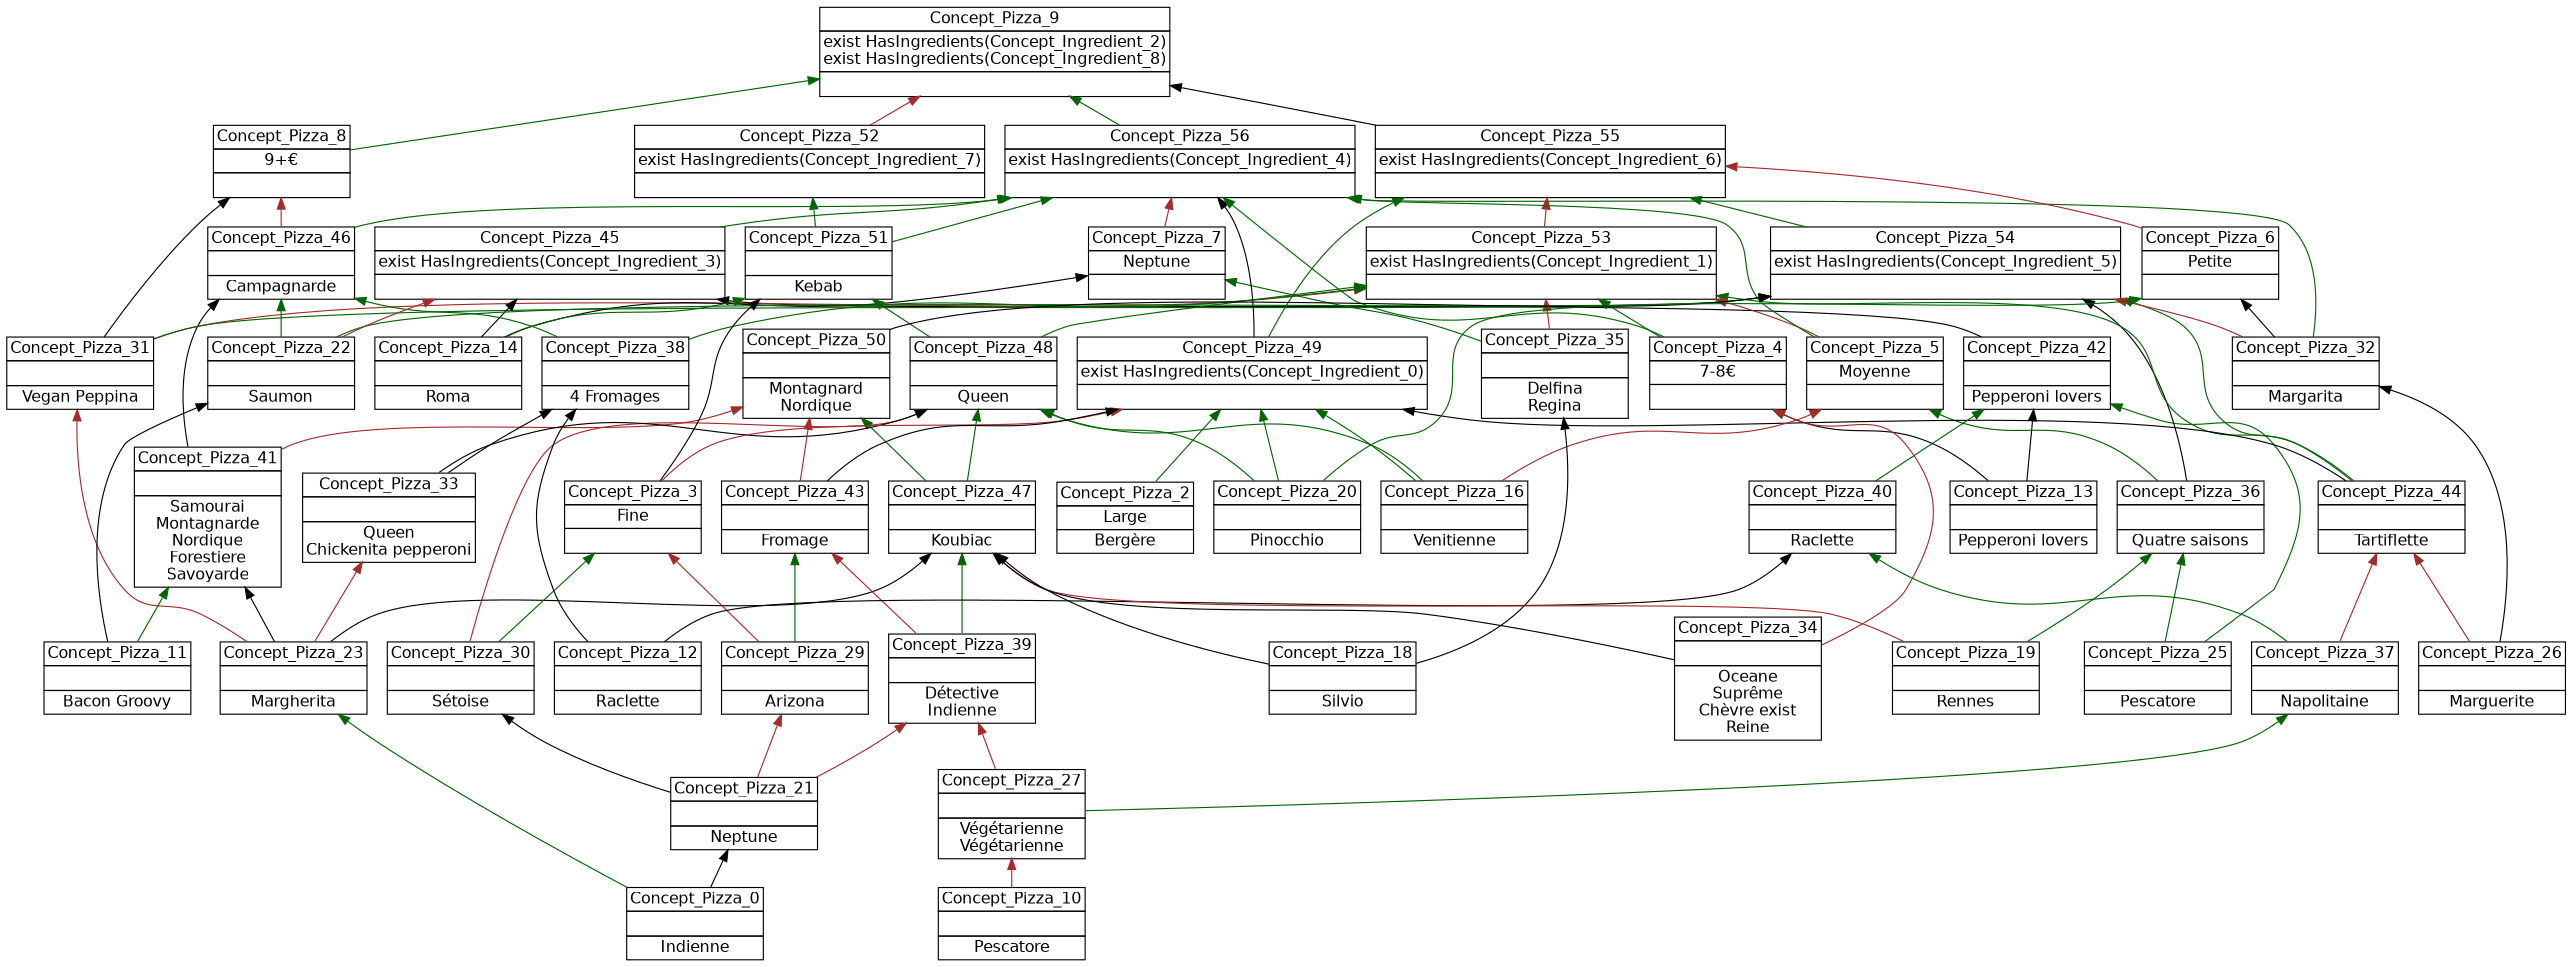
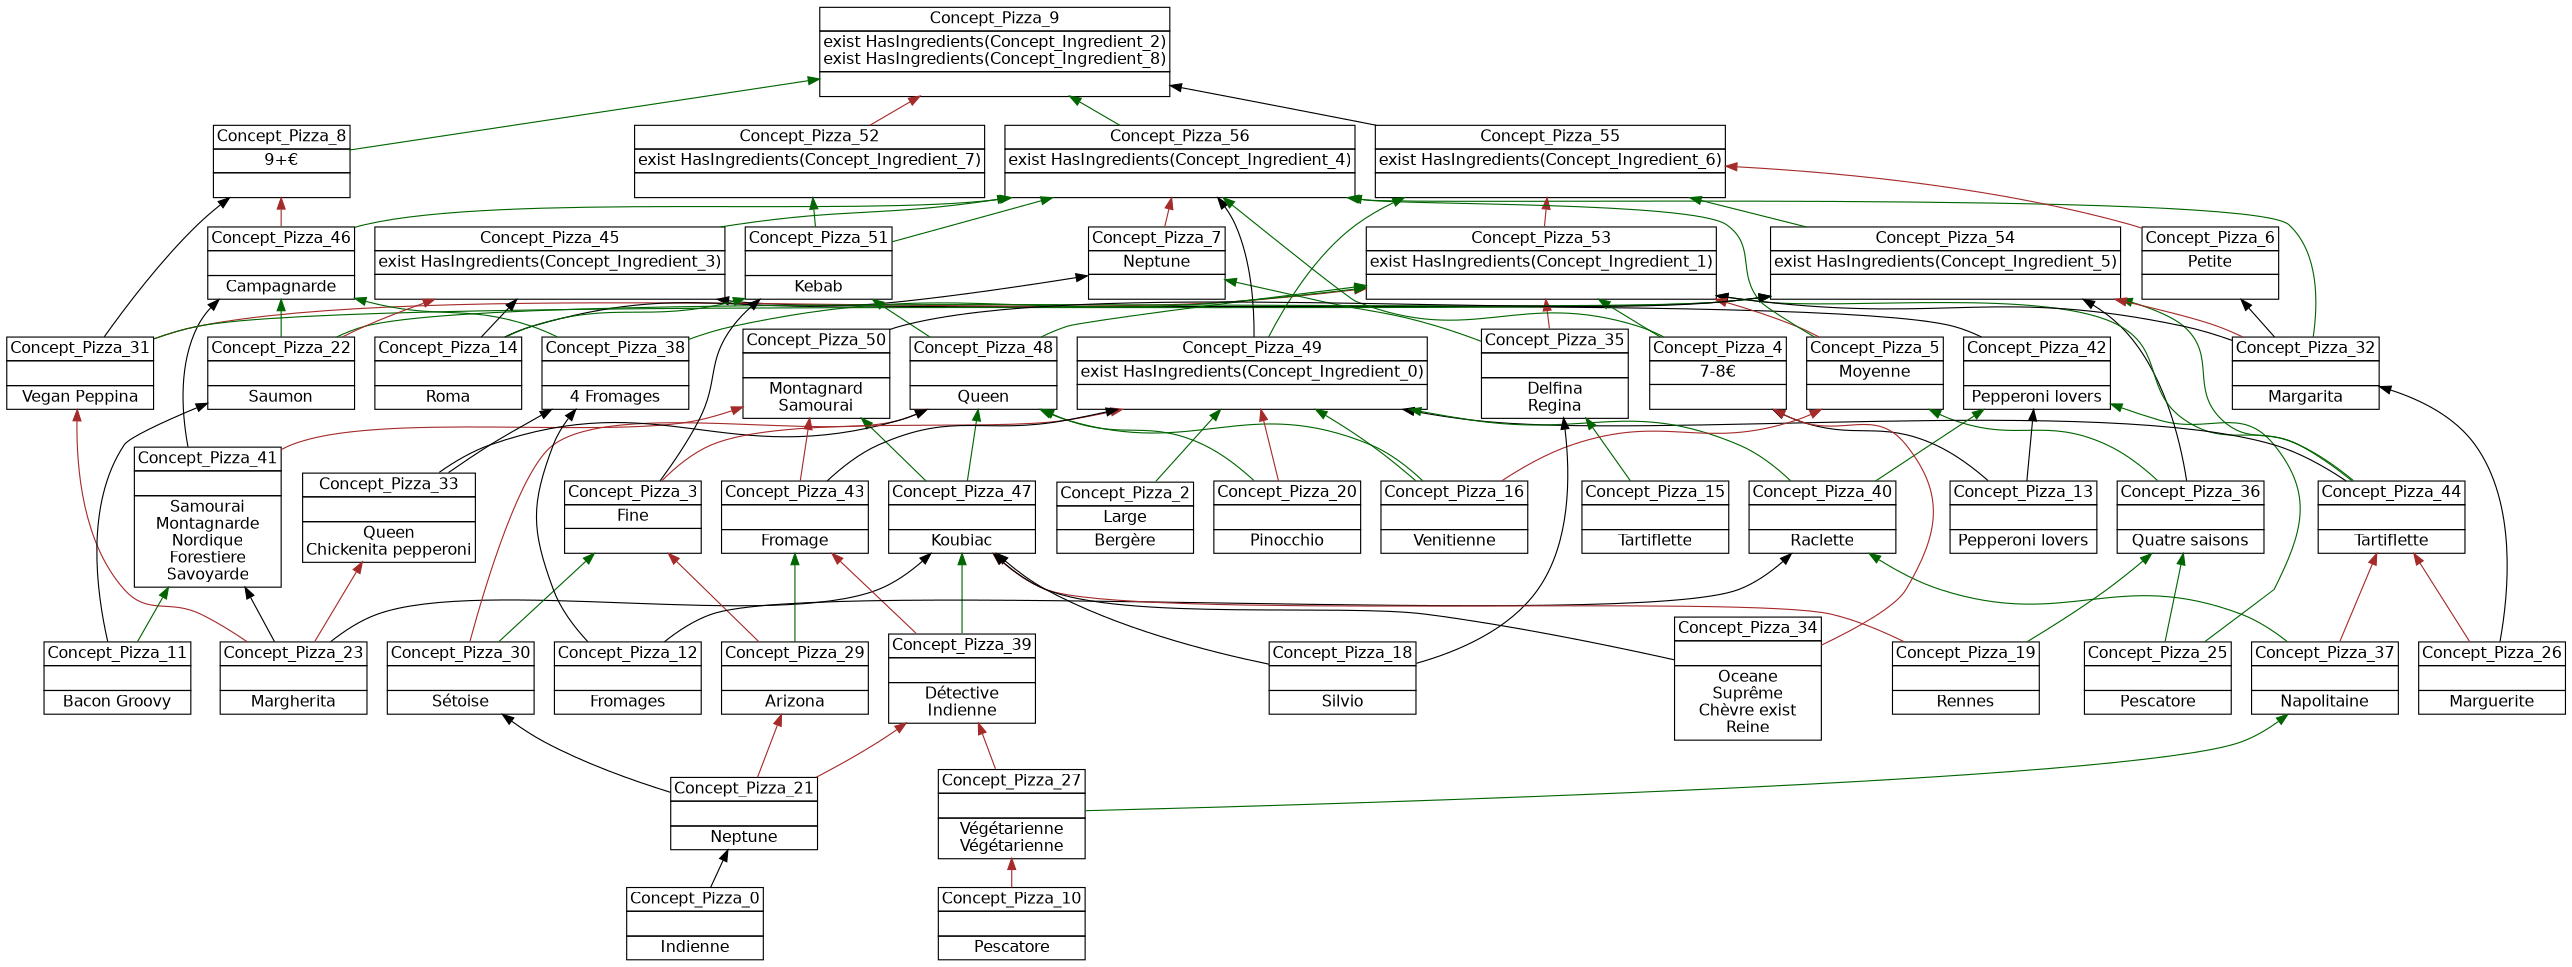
  digraph {
    nodesep=0.2
    rankdir=BT
    ranksep=0.3
    node [fontname="DejaVu Sans" margin="0.03,0.03" shape=none]
    edge [color=darkgreen headport=p tailport=p]
    n1 [label=<<table border="0" cellborder="1" cellspacing="0" port="p"><tr><td>Concept_Pizza_25</td></tr><tr><td><br/></td></tr><tr><td>Pescatore<br/></td></tr></table>>]
    n2 [label=<<table border="0" cellborder="1" cellspacing="0" port="p"><tr><td>Concept_Pizza_42</td></tr><tr><td><br/></td></tr><tr><td>Pepperoni lovers<br/></td></tr></table>>]
    n3 [label=<<table border="0" cellborder="1" cellspacing="0" port="p"><tr><td>Concept_Pizza_36</td></tr><tr><td><br/></td></tr><tr><td>Quatre saisons<br/></td></tr></table>>]
    n4 [label=<<table border="0" cellborder="1" cellspacing="0" port="p"><tr><td>Concept_Pizza_26</td></tr><tr><td><br/></td></tr><tr><td>Marguerite<br/></td></tr></table>>]
    n5 [label=<<table border="0" cellborder="1" cellspacing="0" port="p"><tr><td>Concept_Pizza_44</td></tr><tr><td><br/></td></tr><tr><td>Tartiflette<br/></td></tr></table>>]
    n6 [label=<<table border="0" cellborder="1" cellspacing="0" port="p"><tr><td>Concept_Pizza_32</td></tr><tr><td><br/></td></tr><tr><td>Margarita<br/></td></tr></table>>]
    n7 [label=<<table border="0" cellborder="1" cellspacing="0" port="p"><tr><td>Concept_Pizza_37</td></tr><tr><td><br/></td></tr><tr><td>Napolitaine<br/></td></tr></table>>]
    n8 [label=<<table border="0" cellborder="1" cellspacing="0" port="p"><tr><td>Concept_Pizza_40</td></tr><tr><td><br/></td></tr><tr><td>Raclette<br/></td></tr></table>>]
    n9 [label=<<table border="0" cellborder="1" cellspacing="0" port="p"><tr><td>Concept_Pizza_0</td></tr><tr><td><br/></td></tr><tr><td>Indienne<br/></td></tr></table>>]
    n10 [label=<<table border="0" cellborder="1" cellspacing="0" port="p"><tr><td>Concept_Pizza_21</td></tr><tr><td><br/></td></tr><tr><td>Neptune<br/></td></tr></table>>]
    n11 [label=<<table border="0" cellborder="1" cellspacing="0" port="p"><tr><td>Concept_Pizza_23</td></tr><tr><td><br/></td></tr><tr><td>Margherita<br/></td></tr></table>>]
    n12 [label=<<table border="0" cellborder="1" cellspacing="0" port="p"><tr><td>Concept_Pizza_30</td></tr><tr><td><br/></td></tr><tr><td>Sétoise<br/></td></tr></table>>]
    n13 [label=<<table border="0" cellborder="1" cellspacing="0" port="p"><tr><td>Concept_Pizza_29</td></tr><tr><td><br/></td></tr><tr><td>Arizona<br/></td></tr></table>>]
    n14 [label=<<table border="0" cellborder="1" cellspacing="0" port="p"><tr><td>Concept_Pizza_39</td></tr><tr><td><br/></td></tr><tr><td>Détective<br/>Indienne<br/></td></tr></table>>]
    n15 [label=<<table border="0" cellborder="1" cellspacing="0" port="p"><tr><td>Concept_Pizza_41</td></tr><tr><td><br/></td></tr><tr><td>Samourai<br/>Montagnarde<br/>Nordique<br/>Forestiere<br/>Savoyarde<br/></td></tr></table>>]
    n16 [label=<<table border="0" cellborder="1" cellspacing="0" port="p"><tr><td>Concept_Pizza_47</td></tr><tr><td><br/></td></tr><tr><td>Koubiac<br/></td></tr></table>>]
    n17 [label=<<table border="0" cellborder="1" cellspacing="0" port="p"><tr><td>Concept_Pizza_31</td></tr><tr><td><br/></td></tr><tr><td>Vegan Peppina<br/></td></tr></table>>]
    n18 [label=<<table border="0" cellborder="1" cellspacing="0" port="p"><tr><td>Concept_Pizza_33</td></tr><tr><td><br/></td></tr><tr><td>Queen<br/>Chickenita pepperoni<br/></td></tr></table>>]
+   n19 [label=<<table border="0" cellborder="1" cellspacing="0" port="p"><tr><td>Concept_Pizza_15</td></tr><tr><td><br/></td></tr><tr><td>Tartiflette<br/></td></tr></table>>]
    n20 [label=<<table border="0" cellborder="1" cellspacing="0" port="p"><tr><td>Concept_Pizza_35</td></tr><tr><td><br/></td></tr><tr><td>Delfina<br/>Regina<br/></td></tr></table>>]
    n21 [label=<<table border="0" cellborder="1" cellspacing="0" port="p"><tr><td>Concept_Pizza_7</td></tr><tr><td>Neptune<br/></td></tr><tr><td><br/></td></tr></table>>]
    n22 [label=<<table border="0" cellborder="1" cellspacing="0" port="p"><tr><td>Concept_Pizza_53</td></tr><tr><td>exist HasIngredients(Concept_Ingredient_1)<br/></td></tr><tr><td><br/></td></tr></table>>]
    n23 [label=<<table border="0" cellborder="1" cellspacing="0" port="p"><tr><td>Concept_Pizza_49</td></tr><tr><td>exist HasIngredients(Concept_Ingredient_0)<br/></td></tr><tr><td><br/></td></tr></table>>]
    n24 [label=<<table border="0" cellborder="1" cellspacing="0" port="p"><tr><td>Concept_Pizza_54</td></tr><tr><td>exist HasIngredients(Concept_Ingredient_5)<br/></td></tr><tr><td><br/></td></tr></table>>]
    n25 [label=<<table border="0" cellborder="1" cellspacing="0" port="p"><tr><td>Concept_Pizza_10</td></tr><tr><td><br/></td></tr><tr><td>Pescatore<br/></td></tr></table>>]
    n26 [label=<<table border="0" cellborder="1" cellspacing="0" port="p"><tr><td>Concept_Pizza_27</td></tr><tr><td><br/></td></tr><tr><td>Végétarienne<br/>Végétarienne<br/></td></tr></table>>]
-   n27 [label=<<table border="0" cellborder="1" cellspacing="0" port="p"><tr><td>Concept_Pizza_12</td></tr><tr><td><br/></td></tr><tr><td>Raclette<br/></td></tr></table>>]
+   n27 [label=<<table border="0" cellborder="1" cellspacing="0" port="p"><tr><td>Concept_Pizza_12</td></tr><tr><td><br/></td></tr><tr><td>Fromages<br/></td></tr></table>>]
    n28 [label=<<table border="0" cellborder="1" cellspacing="0" port="p"><tr><td>Concept_Pizza_38</td></tr><tr><td><br/></td></tr><tr><td>4 Fromages<br/></td></tr></table>>]
    n29 [label=<<table border="0" cellborder="1" cellspacing="0" port="p"><tr><td>Concept_Pizza_46</td></tr><tr><td><br/></td></tr><tr><td>Campagnarde<br/></td></tr></table>>]
    n30 [label=<<table border="0" cellborder="1" cellspacing="0" port="p"><tr><td>Concept_Pizza_13</td></tr><tr><td><br/></td></tr><tr><td>Pepperoni lovers<br/></td></tr></table>>]
    n31 [label=<<table border="0" cellborder="1" cellspacing="0" port="p"><tr><td>Concept_Pizza_4</td></tr><tr><td>7-8€<br/></td></tr><tr><td><br/></td></tr></table>>]
    n32 [label=<<table border="0" cellborder="1" cellspacing="0" port="p"><tr><td>Concept_Pizza_56</td></tr><tr><td>exist HasIngredients(Concept_Ingredient_4)<br/></td></tr><tr><td><br/></td></tr></table>>]
    n33 [label=<<table border="0" cellborder="1" cellspacing="0" port="p"><tr><td>Concept_Pizza_45</td></tr><tr><td>exist HasIngredients(Concept_Ingredient_3)<br/></td></tr><tr><td><br/></td></tr></table>>]
    n34 [label=<<table border="0" cellborder="1" cellspacing="0" port="p"><tr><td>Concept_Pizza_14</td></tr><tr><td><br/></td></tr><tr><td>Roma<br/></td></tr></table>>]
    n35 [label=<<table border="0" cellborder="1" cellspacing="0" port="p"><tr><td>Concept_Pizza_51</td></tr><tr><td><br/></td></tr><tr><td>Kebab<br/></td></tr></table>>]
    n36 [label=<<table border="0" cellborder="1" cellspacing="0" port="p"><tr><td>Concept_Pizza_52</td></tr><tr><td>exist HasIngredients(Concept_Ingredient_7)<br/></td></tr><tr><td><br/></td></tr></table>>]
    n37 [label=<<table border="0" cellborder="1" cellspacing="0" port="p"><tr><td>Concept_Pizza_16</td></tr><tr><td><br/></td></tr><tr><td>Venitienne<br/></td></tr></table>>]
    n38 [label=<<table border="0" cellborder="1" cellspacing="0" port="p"><tr><td>Concept_Pizza_5</td></tr><tr><td>Moyenne<br/></td></tr><tr><td><br/></td></tr></table>>]
    n39 [label=<<table border="0" cellborder="1" cellspacing="0" port="p"><tr><td>Concept_Pizza_48</td></tr><tr><td><br/></td></tr><tr><td>Queen<br/></td></tr></table>>]
    n40 [label=<<table border="0" cellborder="1" cellspacing="0" port="p"><tr><td>Concept_Pizza_55</td></tr><tr><td>exist HasIngredients(Concept_Ingredient_6)<br/></td></tr><tr><td><br/></td></tr></table>>]
    n41 [label=<<table border="0" cellborder="1" cellspacing="0" port="p"><tr><td>Concept_Pizza_11</td></tr><tr><td><br/></td></tr><tr><td>Bacon Groovy<br/></td></tr></table>>]
    n42 [label=<<table border="0" cellborder="1" cellspacing="0" port="p"><tr><td>Concept_Pizza_22</td></tr><tr><td><br/></td></tr><tr><td>Saumon<br/></td></tr></table>>]
-   n43 [label=<<table border="0" cellborder="1" cellspacing="0" port="p"><tr><td>Concept_Pizza_50</td></tr><tr><td><br/></td></tr><tr><td>Montagnard<br/>Nordique<br/></td></tr></table>>]
+   n43 [label=<<table border="0" cellborder="1" cellspacing="0" port="p"><tr><td>Concept_Pizza_50</td></tr><tr><td><br/></td></tr><tr><td>Montagnard<br/>Samourai<br/></td></tr></table>>]
    n44 [label=<<table border="0" cellborder="1" cellspacing="0" port="p"><tr><td>Concept_Pizza_18</td></tr><tr><td><br/></td></tr><tr><td>Silvio<br/></td></tr></table>>]
    n45 [label=<<table border="0" cellborder="1" cellspacing="0" port="p"><tr><td>Concept_Pizza_20</td></tr><tr><td><br/></td></tr><tr><td>Pinocchio<br/></td></tr></table>>]
    n46 [label=<<table border="0" cellborder="1" cellspacing="0" port="p"><tr><td>Concept_Pizza_6</td></tr><tr><td>Petite<br/></td></tr><tr><td><br/></td></tr></table>>]
    n47 [label=<<table border="0" cellborder="1" cellspacing="0" port="p"><tr><td>Concept_Pizza_9</td></tr><tr><td>exist HasIngredients(Concept_Ingredient_2)<br/>exist HasIngredients(Concept_Ingredient_8)<br/></td></tr><tr><td><br/></td></tr></table>>]
    n48 [label=<<table border="0" cellborder="1" cellspacing="0" port="p"><tr><td>Concept_Pizza_19</td></tr><tr><td><br/></td></tr><tr><td>Rennes<br/></td></tr></table>>]
    n49 [label=<<table border="0" cellborder="1" cellspacing="0" port="p"><tr><td>Concept_Pizza_3</td></tr><tr><td>Fine<br/></td></tr><tr><td><br/></td></tr></table>>]
    n50 [label=<<table border="0" cellborder="1" cellspacing="0" port="p"><tr><td>Concept_Pizza_43</td></tr><tr><td><br/></td></tr><tr><td>Fromage<br/></td></tr></table>>]
    n51 [label=<<table border="0" cellborder="1" cellspacing="0" port="p"><tr><td>Concept_Pizza_8</td></tr><tr><td>9+€<br/></td></tr><tr><td><br/></td></tr></table>>]
    n52 [label=<<table border="0" cellborder="1" cellspacing="0" port="p"><tr><td>Concept_Pizza_2</td></tr><tr><td>Large<br/></td></tr><tr><td>Bergère<br/></td></tr></table>>]
    n53 [label=<<table border="0" cellborder="1" cellspacing="0" port="p"><tr><td>Concept_Pizza_34</td></tr><tr><td><br/></td></tr><tr><td>Oceane<br/>Suprême<br/>Chèvre exist<br/>Reine<br/></td></tr></table>>]
    n1 -> n2
    n1 -> n3
    n2 -> n33 [color=black]
    n3 -> n24 [color=black]
    n3 -> n38
    n4 -> n5 [color=brown]
    n4 -> n6 [color=black]
    n5 -> n22
    n5 -> n23 [color=black]
    n5 -> n24
+   n6 -> n22 [color=black]
    n6 -> n24 [color=brown]
    n6 -> n32
    n6 -> n46 [color=black]
    n7 -> n5 [color=brown]
    n7 -> n8
    n8 -> n2
+   n8 -> n23
    n9 -> n10 [color=black]
-   n9 -> n11
    n10 -> n12 [color=black]
    n10 -> n13 [color=brown]
    n10 -> n14 [color=brown]
    n11 -> n15 [color=black]
    n11 -> n16 [color=black]
    n11 -> n17 [color=brown]
    n11 -> n18 [color=brown]
    n12 -> n39 [color=brown]
    n12 -> n49
    n13 -> n49 [color=brown]
    n13 -> n50
    n14 -> n16
    n14 -> n50 [color=brown]
    n15 -> n29 [color=black]
    n15 -> n43 [color=brown]
    n16 -> n39
    n16 -> n43
    n17 -> n22 [color=brown]
    n17 -> n24
    n17 -> n51 [color=black]
    n18 -> n28 [color=black]
    n18 -> n39 [color=black]
+   n19 -> n20
    n20 -> n21
    n20 -> n22 [color=brown]
    n21 -> n32 [color=brown]
    n22 -> n40 [color=brown]
    n23 -> n32 [color=black]
    n23 -> n40
    n24 -> n40
    n25 -> n26 [color=brown]
    n26 -> n7
    n26 -> n14 [color=brown]
    n27 -> n8 [color=black]
    n27 -> n28 [color=black]
    n28 -> n22
    n28 -> n29
    n29 -> n32
    n29 -> n51 [color=brown]
    n30 -> n2 [color=black]
    n30 -> n31 [color=black]
    n31 -> n22
    n31 -> n32
    n32 -> n47
    n33 -> n32
    n34 -> n21 [color=black]
    n34 -> n33 [color=black]
    n34 -> n35
    n35 -> n32
    n35 -> n36
    n36 -> n47 [color=brown]
    n37 -> n23
    n37 -> n38 [color=brown]
    n37 -> n39
    n38 -> n22 [color=brown]
    n38 -> n32
    n39 -> n22
    n39 -> n35
    n40 -> n47 [color=black]
    n41 -> n15
    n41 -> n42 [color=black]
    n42 -> n24
    n42 -> n29
    n42 -> n33 [color=brown]
    n43 -> n24 [color=black]
    n44 -> n16 [color=black]
    n44 -> n20 [color=black]
-   n45 -> n23
+   n45 -> n23 [color=brown]
    n45 -> n39
-   n45 -> n46
    n46 -> n40 [color=brown]
    n48 -> n3
    n48 -> n16 [color=brown]
    n49 -> n23 [color=brown]
    n49 -> n35 [color=black]
    n50 -> n23 [color=black]
    n50 -> n43 [color=brown]
    n51 -> n47
    n52 -> n23
    n53 -> n16 [color=black]
    n53 -> n31 [color=brown]
  }
